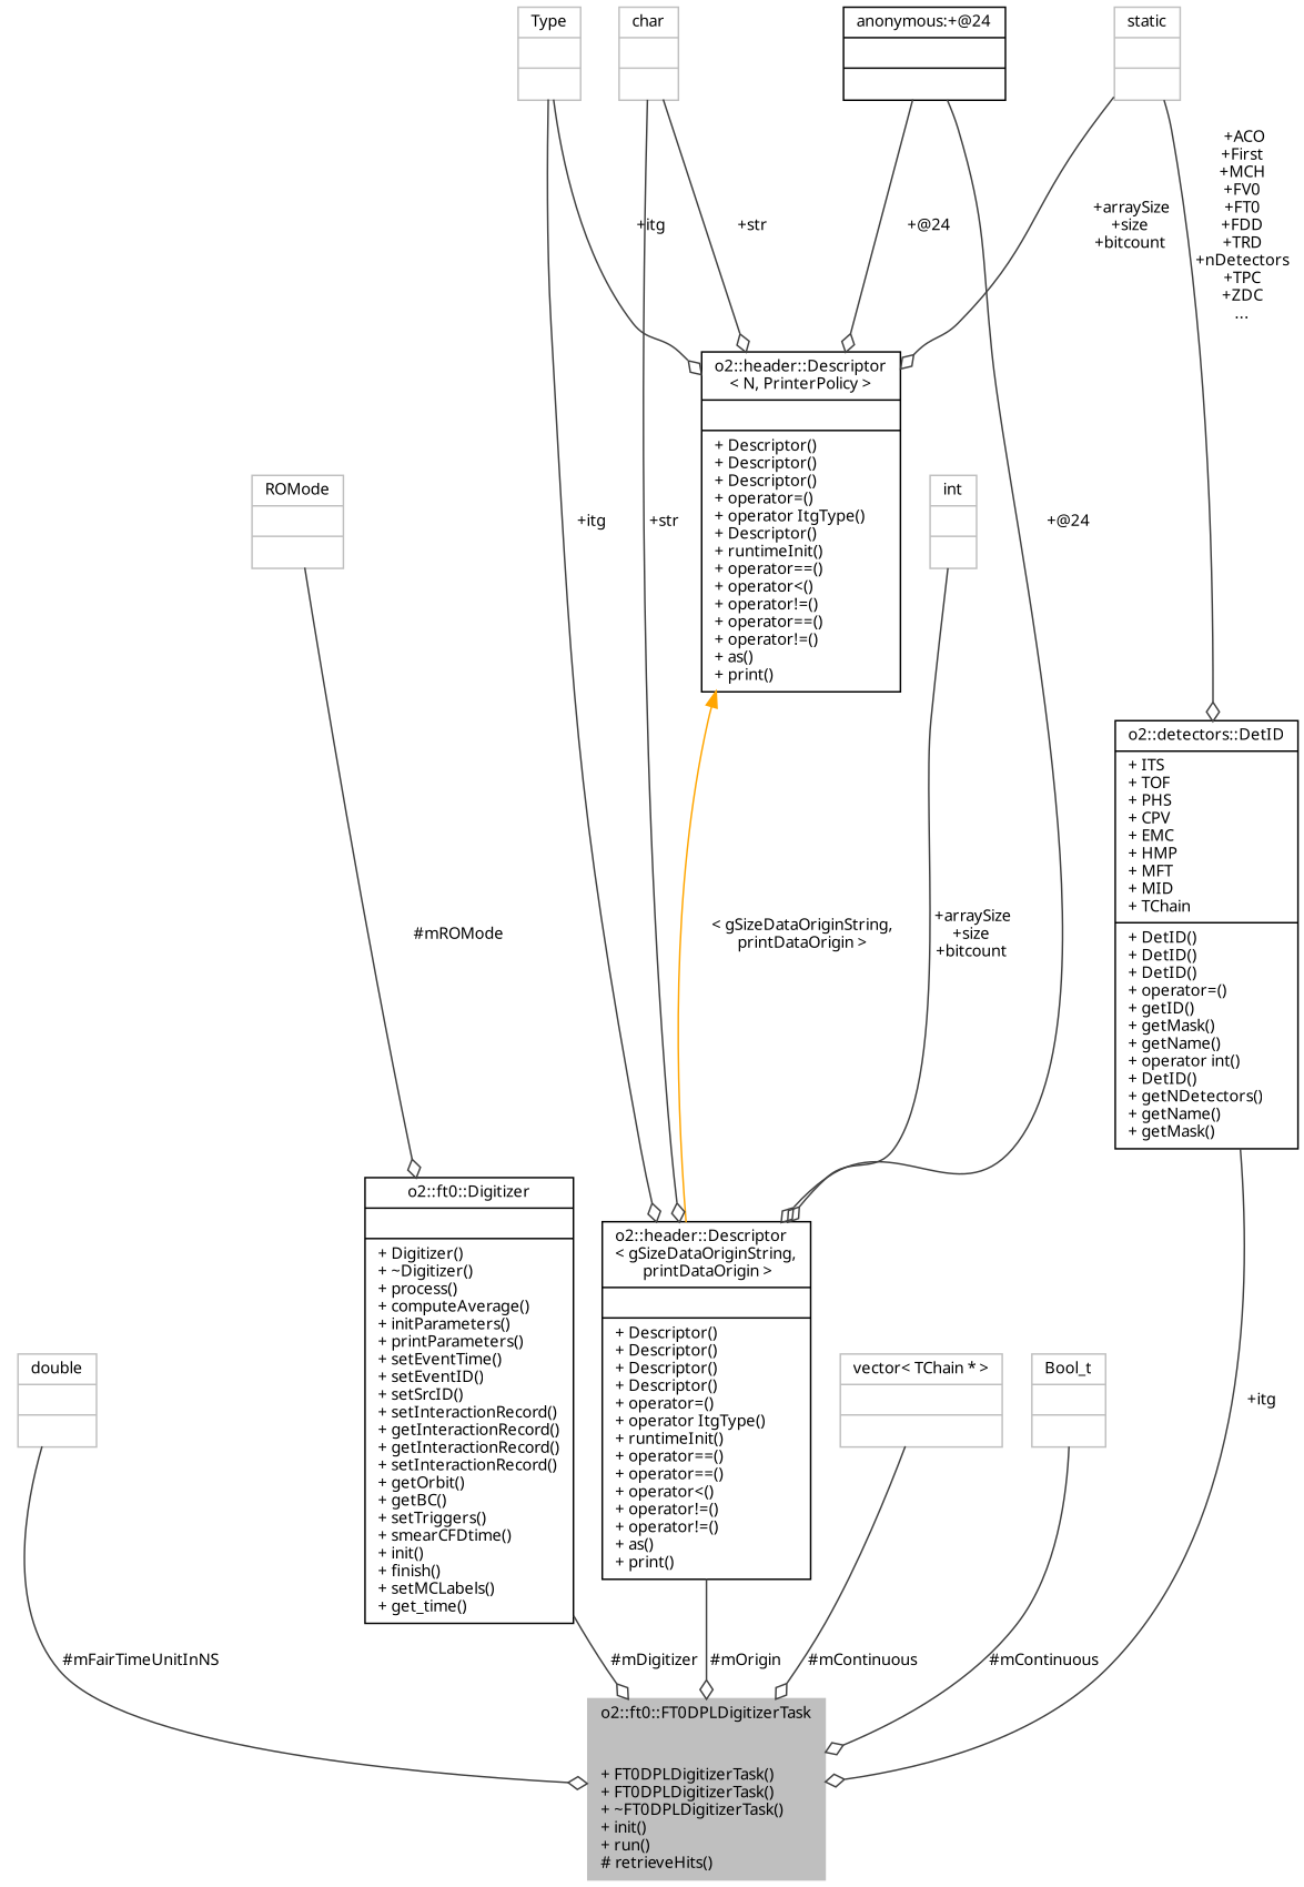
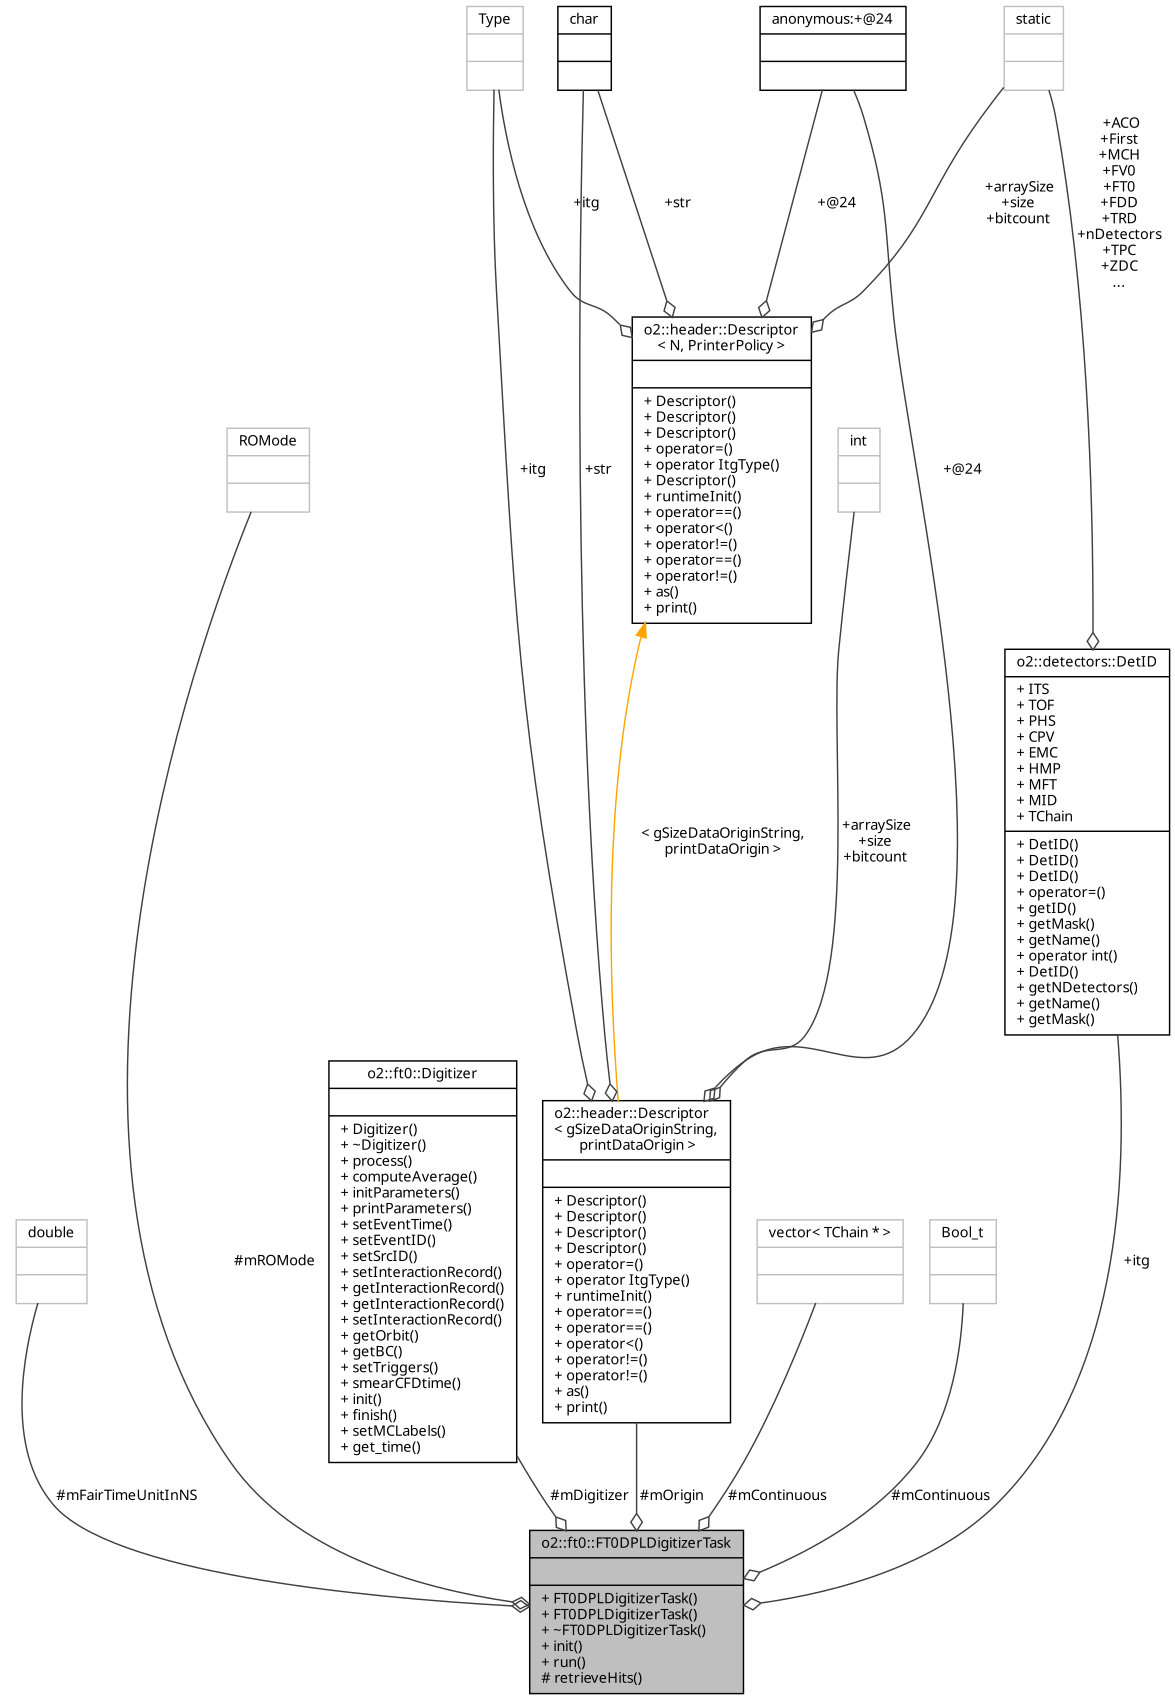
  digraph {
    fontname="Noto Sans"
    node [color=grey75 fontname="Noto Sans" fontsize=10 shape=record]
    edge [arrowhead=odiamond color=grey25 fontname="Noto Sans" fontsize=10 labelfontname=Helvetica labelfontsize=10 style=solid]
-   n1 [fillcolor=grey75 fontcolor=black height=0.2 label="{o2::ft0::FT0DPLDigitizerTask\n||+ FT0DPLDigitizerTask()\l+ FT0DPLDigitizerTask()\l+ ~FT0DPLDigitizerTask()\l+ init()\l+ run()\l# retrieveHits()\l}" style=filled width=0.4]
+   n1 [color=black fillcolor=grey75 fontcolor=black height=0.2 label="{o2::ft0::FT0DPLDigitizerTask\n||+ FT0DPLDigitizerTask()\l+ FT0DPLDigitizerTask()\l+ ~FT0DPLDigitizerTask()\l+ init()\l+ run()\l# retrieveHits()\l}" style=filled width=0.4]
    n2 [height=0.2 label="{double\n||}" width=0.4]
    n3 [height=0.2 label="{ROMode\n||}" width=0.4]
    n4 [color=black height=0.2 label="{o2::header::Descriptor\l\< gSizeDataOriginString,\l printDataOrigin \>\n||+ Descriptor()\l+ Descriptor()\l+ Descriptor()\l+ Descriptor()\l+ operator=()\l+ operator ItgType()\l+ runtimeInit()\l+ operator==()\l+ operator==()\l+ operator\<()\l+ operator!=()\l+ operator!=()\l+ as()\l+ print()\l}" width=0.4]
    n5 [height=0.2 label="{Type\n||}" width=0.4]
    n6 [color=black height=0.2 label="{o2::header::Descriptor\l\< N, PrinterPolicy \>\n||+ Descriptor()\l+ Descriptor()\l+ Descriptor()\l+ operator=()\l+ operator ItgType()\l+ Descriptor()\l+ runtimeInit()\l+ operator==()\l+ operator\<()\l+ operator!=()\l+ operator==()\l+ operator!=()\l+ as()\l+ print()\l}" width=0.4]
-   n7 [height=0.2 label="{char\n||}" width=0.4]
+   n7 [color=black height=0.2 label="{char\n||}" width=0.4]
    n8 [height=0.2 label="{int\n||}" width=0.4]
    n9 [color=black height=0.2 label="{anonymous:+@24\n||}" width=0.4]
    n10 [height=0.2 label="{static\n||}" width=0.4]
    n11 [color=black height=0.2 label="{o2::detectors::DetID\n|+ ITS\l+ TOF\l+ PHS\l+ CPV\l+ EMC\l+ HMP\l+ MFT\l+ MID\l+ TChain\l|+ DetID()\l+ DetID()\l+ DetID()\l+ operator=()\l+ getID()\l+ getMask()\l+ getName()\l+ operator int()\l+ DetID()\l+ getNDetectors()\l+ getName()\l+ getMask()\l}" width=0.4]
    n12 [height=0.2 label="{vector\< TChain * \>\n||}" width=0.4]
    n13 [height=0.2 label="{Bool_t\n||}" width=0.4]
    n14 [color=black height=0.2 label="{o2::ft0::Digitizer\n||+ Digitizer()\l+ ~Digitizer()\l+ process()\l+ computeAverage()\l+ initParameters()\l+ printParameters()\l+ setEventTime()\l+ setEventID()\l+ setSrcID()\l+ setInteractionRecord()\l+ getInteractionRecord()\l+ getInteractionRecord()\l+ setInteractionRecord()\l+ getOrbit()\l+ getBC()\l+ setTriggers()\l+ smearCFDtime()\l+ init()\l+ finish()\l+ setMCLabels()\l+ get_time()\l}" width=0.4]
    n2 -> n1 [label=" #mFairTimeUnitInNS"]
-   n3 -> n14 [label=" #mROMode"]
+   n3 -> n1 [label=" #mROMode"]
    n4 -> n1 [label=" #mOrigin"]
    n5 -> n4 [label=" +itg"]
    n5 -> n6 [label=" +itg"]
    n6 -> n4 [color=orange dir=back label=" \< gSizeDataOriginString,\l printDataOrigin \>" arrowhead=""]
    n7 -> n4 [label=" +str"]
    n7 -> n6 [label=" +str"]
    n8 -> n4 [label=" +arraySize\n+size\n+bitcount"]
    n9 -> n4 [label=" +@24"]
    n9 -> n6 [label=" +@24"]
    n10 -> n6 [label=" +arraySize\n+size\n+bitcount"]
    n10 -> n11 [label=" +ACO\n+First\n+MCH\n+FV0\n+FT0\n+FDD\n+TRD\n+nDetectors\n+TPC\n+ZDC\n..."]
    n11 -> n1 [label=" +itg"]
    n12 -> n1 [label=" #mContinuous"]
    n13 -> n1 [label=" #mContinuous"]
    n14 -> n1 [label=" #mDigitizer"]
  }
